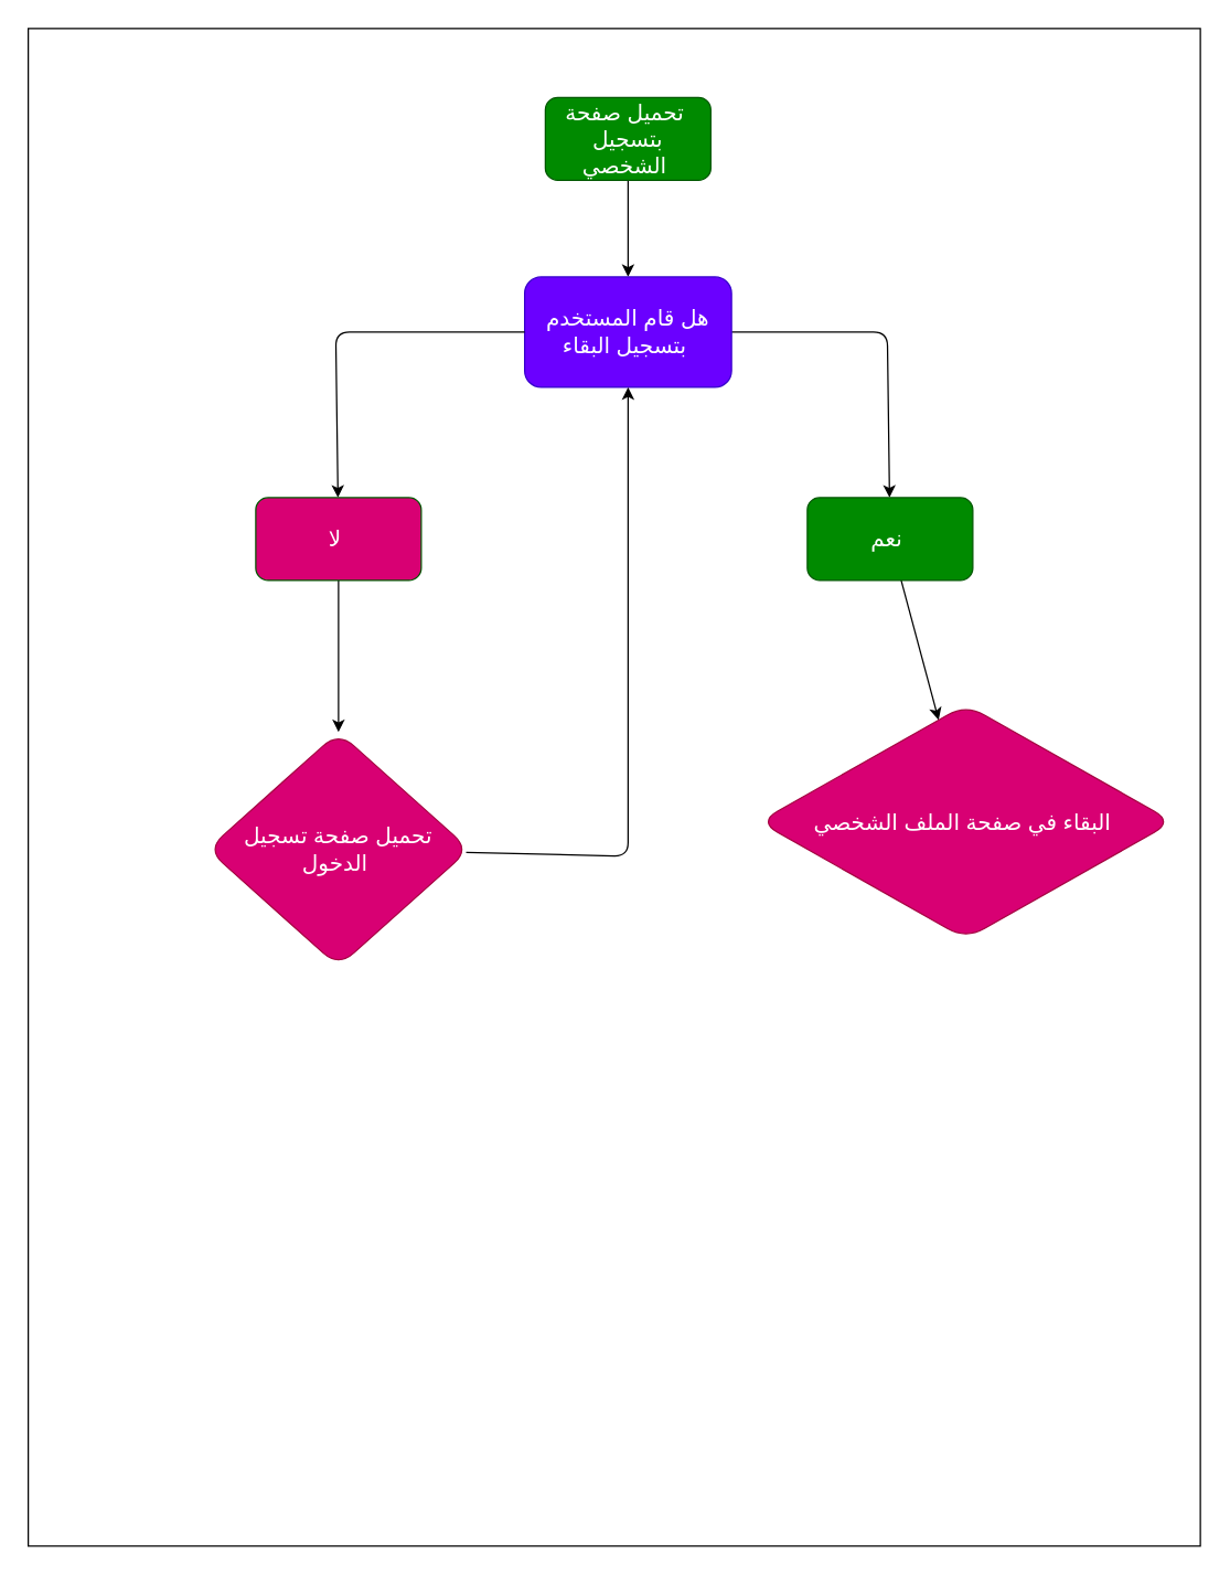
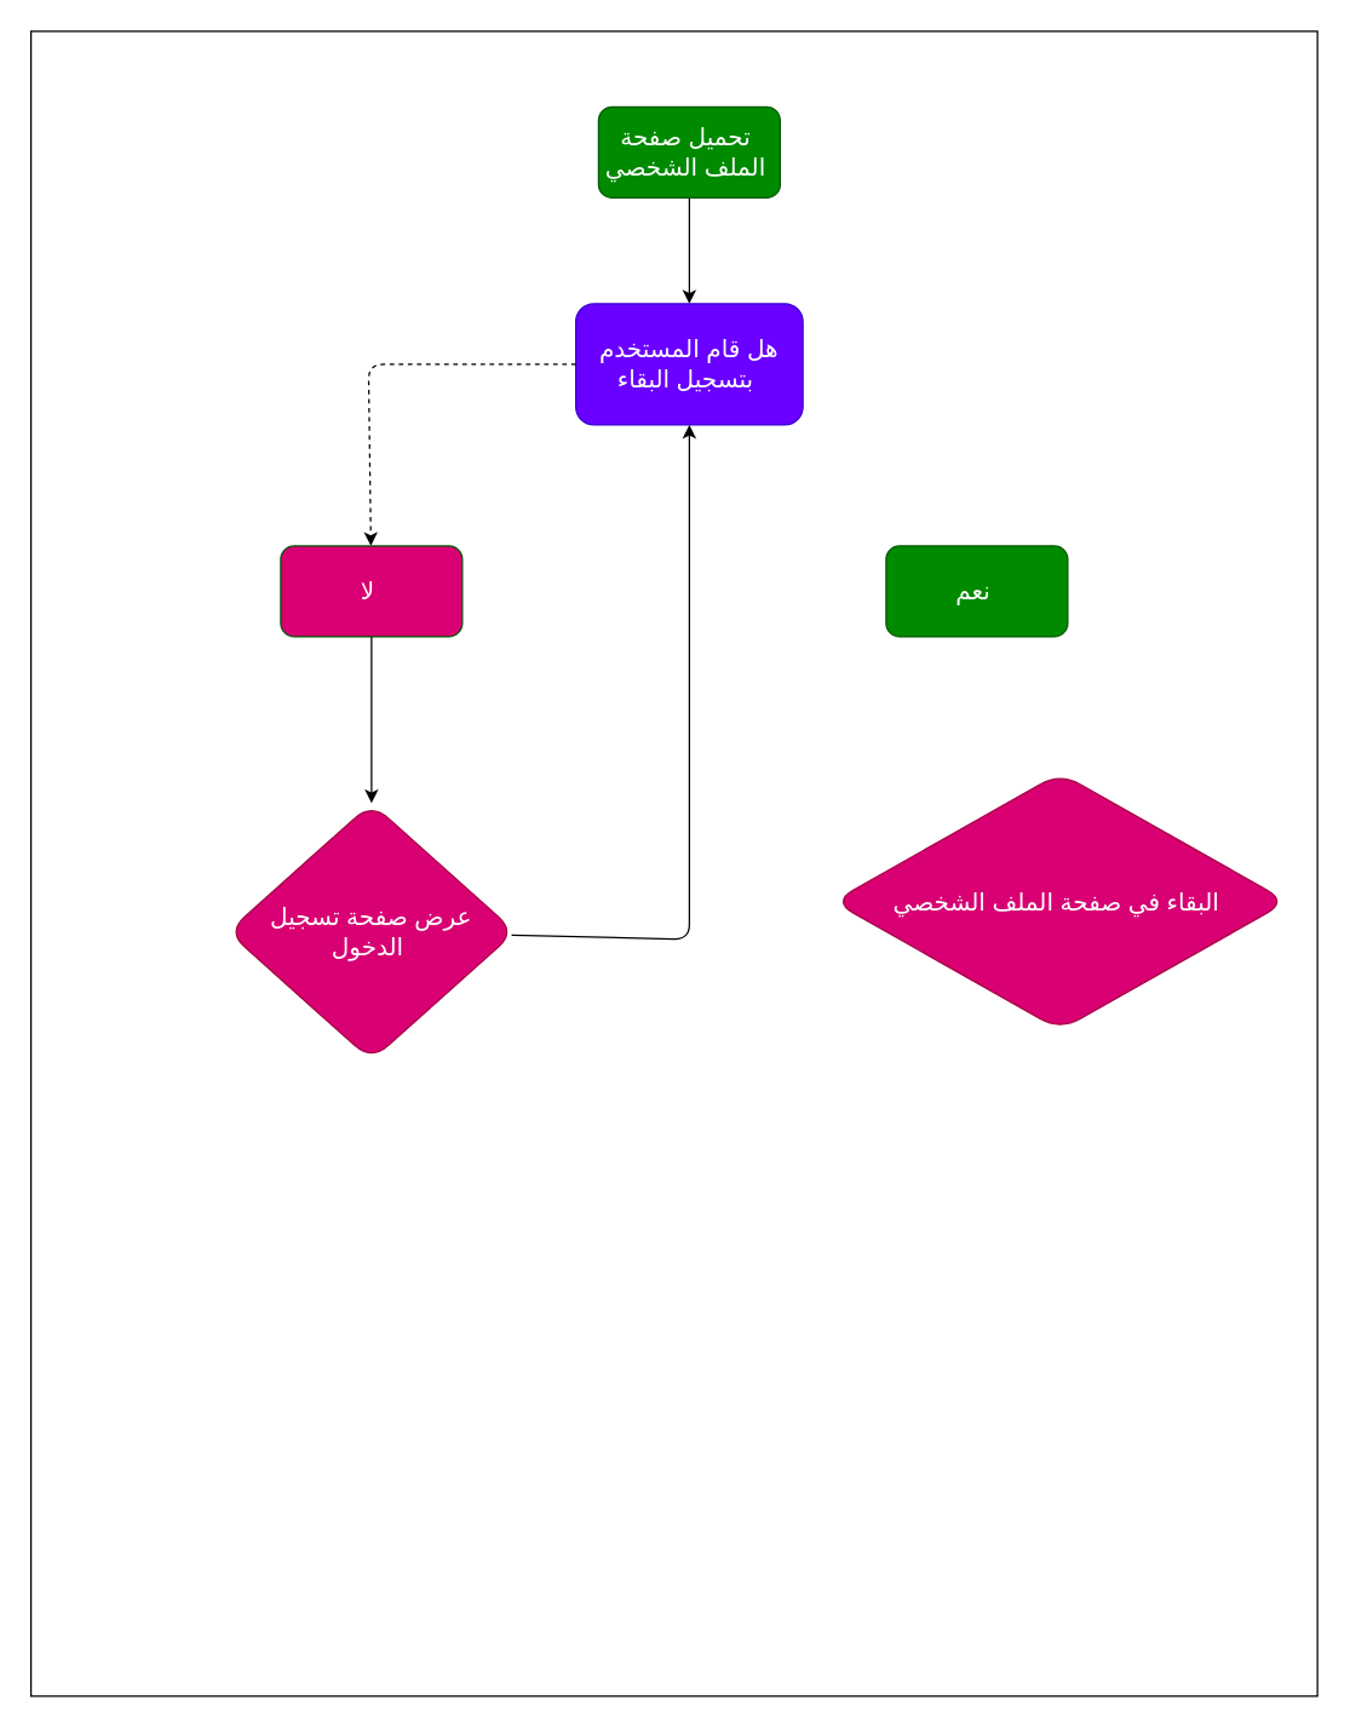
  <mxCell id="0" />
  <mxCell id="1" parent="0" />
  <mxCell id="2" value="" style="rounded=0;whiteSpace=wrap;html=1;fontSize=16;" parent="1" vertex="1"><mxGeometry width="850" height="1100" as="geometry" x="20" y="20" /></mxCell>
  <mxCell id="3" value="" style="edgeStyle=none;html=1;fontSize=16;" parent="1" source="4" target="6" edge="1"><mxGeometry relative="1" as="geometry" /></mxCell>
- <mxCell id="4" value="تحميل صفحة&amp;nbsp;&lt;br style=&quot;font-size: 16px;&quot;&gt;بتسجيل الشخصي&amp;nbsp;" style="rounded=1;whiteSpace=wrap;html=1;fillColor=#008a00;fontColor=#ffffff;strokeColor=#005700;fontSize=16;" parent="1" vertex="1"><mxGeometry x="395" y="70" width="120" height="60" as="geometry" /></mxCell>
- <mxCell id="5" value="" style="edgeStyle=none;html=1;fontSize=16;" parent="1" source="6" target="8" edge="1"><mxGeometry relative="1" as="geometry"><Array as="points"><mxPoint x="643" y="240" /></Array></mxGeometry></mxCell>
+ <mxCell id="4" value="تحميل صفحة&amp;nbsp;&lt;br style=&quot;font-size: 16px;&quot;&gt;الملف الشخصي&amp;nbsp;" style="rounded=1;whiteSpace=wrap;html=1;fillColor=#008a00;fontColor=#ffffff;strokeColor=#005700;fontSize=16;" parent="1" vertex="1"><mxGeometry x="395" y="70" width="120" height="60" as="geometry" /></mxCell>
  <mxCell id="6" value="هل قام المستخدم بتسجيل البقاء&amp;nbsp;" style="whiteSpace=wrap;html=1;fillColor=#6a00ff;strokeColor=#3700CC;fontColor=#ffffff;rounded=1;fontSize=16;" parent="1" vertex="1"><mxGeometry x="380" y="200" width="150" height="80" as="geometry" /></mxCell>
- <mxCell id="7" value="" style="edgeStyle=none;html=1;fontSize=16;" parent="1" source="8" target="12" edge="1"><mxGeometry relative="1" as="geometry" /></mxCell>
  <mxCell id="8" value="نعم&amp;nbsp;" style="whiteSpace=wrap;html=1;fillColor=#008a00;strokeColor=#005700;fontColor=#ffffff;rounded=1;fontSize=16;" parent="1" vertex="1"><mxGeometry x="585" y="360" width="120" height="60" as="geometry" /></mxCell>
- <mxCell id="9" value="" style="edgeStyle=none;html=1;exitX=0;exitY=0.5;exitDx=0;exitDy=0;fontSize=16;" parent="1" source="6" target="11" edge="1"><mxGeometry relative="1" as="geometry"><mxPoint x="323" y="230" as="sourcePoint" /><Array as="points"><mxPoint x="243" y="240" /></Array></mxGeometry></mxCell>
+ <mxCell id="9" value="" style="edgeStyle=none;html=1;exitX=0;exitY=0.5;exitDx=0;exitDy=0;fontSize=16;dashed=1;" parent="1" source="6" target="11" edge="1"><mxGeometry relative="1" as="geometry"><mxPoint x="323" y="230" as="sourcePoint" /><Array as="points"><mxPoint x="243" y="240" /></Array></mxGeometry></mxCell>
  <mxCell id="10" value="" style="edgeStyle=none;html=1;fontSize=16;" parent="1" source="11" target="14" edge="1"><mxGeometry relative="1" as="geometry" /></mxCell>
  <mxCell id="11" value="لا&amp;nbsp;" style="whiteSpace=wrap;html=1;fillColor=#d80073;strokeColor=#005700;fontColor=#ffffff;rounded=1;fontSize=16;" parent="1" vertex="1"><mxGeometry x="185" y="360" width="120" height="60" as="geometry" /></mxCell>
  <mxCell id="12" value="البقاء في صفحة الملف الشخصي&amp;nbsp;" style="rhombus;whiteSpace=wrap;html=1;fillColor=#d80073;strokeColor=#A50040;fontColor=#ffffff;rounded=1;arcSize=31;fontSize=16;" parent="1" vertex="1"><mxGeometry x="550" y="510" width="300" height="170" as="geometry" /></mxCell>
  <mxCell id="13" style="edgeStyle=none;html=1;entryX=0.5;entryY=1;entryDx=0;entryDy=0;fontSize=16;" edge="1" parent="1" source="14" target="6"><mxGeometry relative="1" as="geometry"><Array as="points"><mxPoint x="455" y="620" /></Array></mxGeometry></mxCell>
- <mxCell id="14" value="تحميل صفحة تسجيل الدخول&amp;nbsp;" style="rhombus;whiteSpace=wrap;html=1;fillColor=#d80073;strokeColor=#A50040;fontColor=#ffffff;rounded=1;arcSize=30;fontSize=16;" parent="1" vertex="1"><mxGeometry x="150" y="530" width="190" height="170" as="geometry" /></mxCell>
+ <mxCell id="14" value="عرض صفحة تسجيل الدخول&amp;nbsp;" style="rhombus;whiteSpace=wrap;html=1;fillColor=#d80073;strokeColor=#A50040;fontColor=#ffffff;rounded=1;arcSize=30;fontSize=16;" parent="1" vertex="1"><mxGeometry x="150" y="530" width="190" height="170" as="geometry" /></mxCell>
